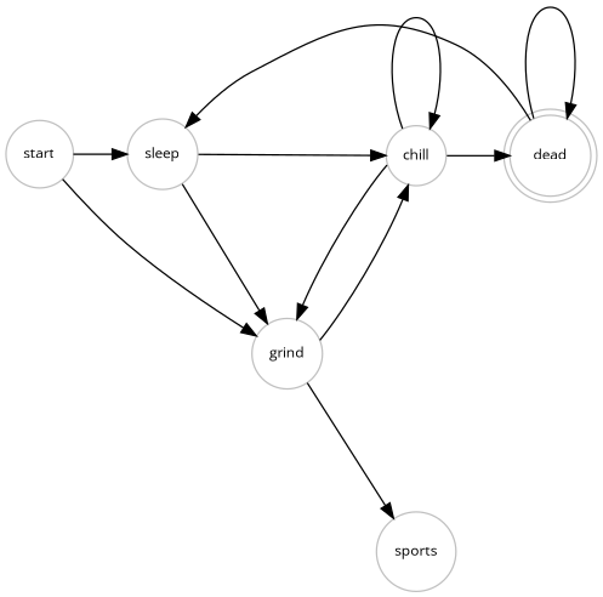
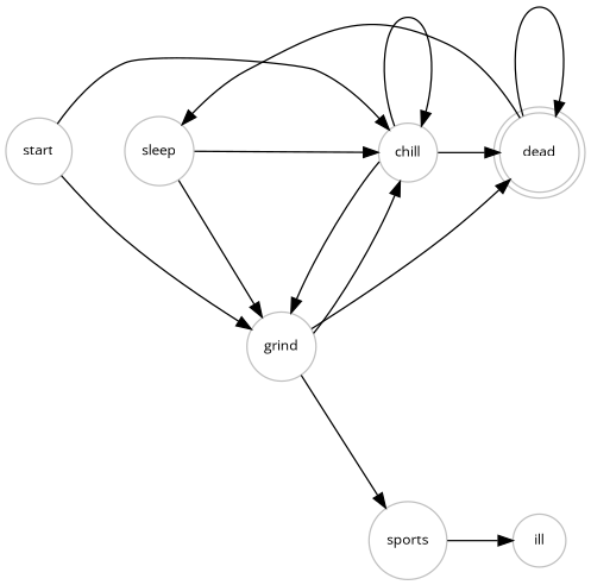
  digraph {
    fontcolor=black
    fontname="Open Sans"
    nodesep=1.0
    rankdir=LR
    node [color=grey fontname="Open Sans" fontsize=10 shape=circle]
    edge [color=black fontname="Open Sans" fontsize=10]
    n1 [label=sleep]
    n2 [label=grind]
    n3 [label=chill]
    n4 [label=sports]
    n5 [label=dead shape=doublecircle]
+   n6 [label=ill]
    n7 [label=start]
    n1 -> n2
    n1 -> n3
    n2 -> n3
    n2 -> n4
+   n2 -> n5
    n3 -> n2
    n3 -> n3
    n3 -> n5
+   n4 -> n6
    n5 -> n1
    n5 -> n5
-   n7 -> n1
+   n7 -> n3
    n7 -> n2
  }
